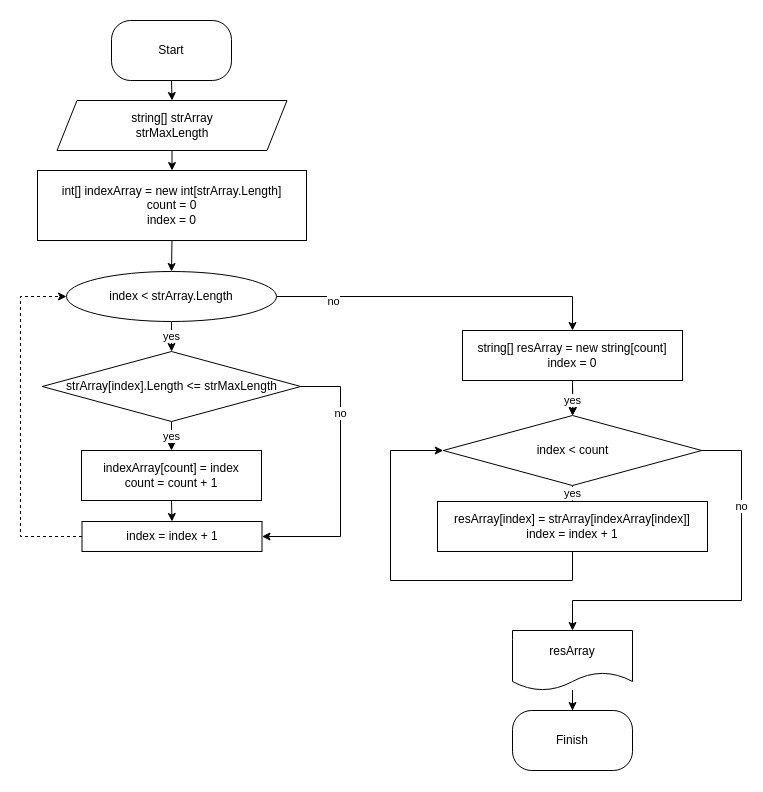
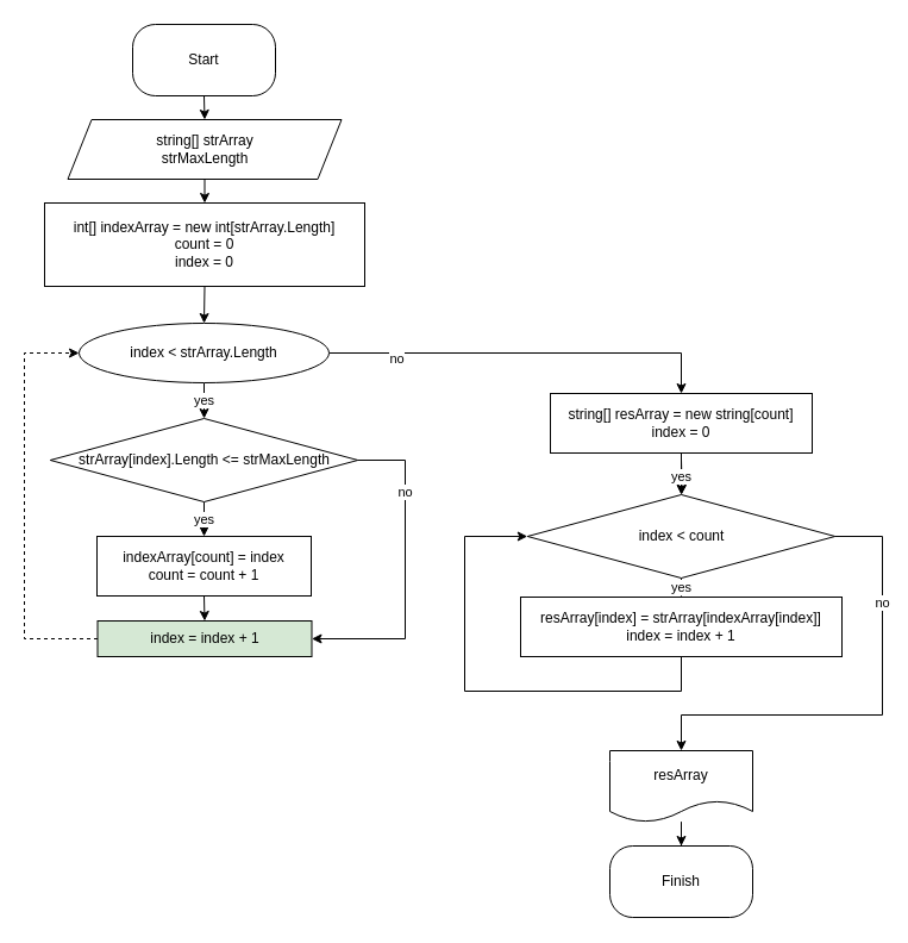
  <mxCell id="0" />
  <mxCell id="1" parent="0" />
  <mxCell id="2" style="edgeStyle=orthogonalEdgeStyle;rounded=0;orthogonalLoop=1;jettySize=auto;html=1;exitX=0.5;exitY=1;exitDx=0;exitDy=0;entryX=0.5;entryY=0;entryDx=0;entryDy=0;" edge="1" parent="1" source="3" target="12"><mxGeometry relative="1" as="geometry" /></mxCell>
  <mxCell id="3" value="Start" style="rounded=1;whiteSpace=wrap;html=1;arcSize=32;" vertex="1" parent="1"><mxGeometry x="111" y="20" width="120" height="60" as="geometry" /></mxCell>
  <mxCell id="4" style="edgeStyle=orthogonalEdgeStyle;rounded=0;orthogonalLoop=1;jettySize=auto;html=1;exitX=1;exitY=0.5;exitDx=0;exitDy=0;entryX=0.5;entryY=0;entryDx=0;entryDy=0;" edge="1" parent="1" source="14" target="22"><mxGeometry relative="1" as="geometry"><mxPoint x="510" y="330" as="targetPoint" /><mxPoint x="220" y="496" as="sourcePoint" /></mxGeometry></mxCell>
  <mxCell id="5" value="no" style="edgeLabel;html=1;align=center;verticalAlign=middle;resizable=0;points=[];" connectable="0" vertex="1" parent="4"><mxGeometry x="-0.659" y="-4" relative="1" as="geometry"><mxPoint as="offset" /></mxGeometry></mxCell>
  <mxCell id="6" style="edgeStyle=orthogonalEdgeStyle;rounded=0;orthogonalLoop=1;jettySize=auto;html=1;entryX=0.5;entryY=0;entryDx=0;entryDy=0;" edge="1" parent="1" source="7" target="8"><mxGeometry relative="1" as="geometry" /></mxCell>
  <mxCell id="7" value="resArray" style="shape=document;whiteSpace=wrap;html=1;boundedLbl=1;" vertex="1" parent="1"><mxGeometry x="512" y="630" width="120" height="60" as="geometry" /></mxCell>
  <mxCell id="8" value="Finish" style="rounded=1;whiteSpace=wrap;html=1;arcSize=32;" vertex="1" parent="1"><mxGeometry x="512" y="710" width="120" height="60" as="geometry" /></mxCell>
  <mxCell id="9" style="edgeStyle=orthogonalEdgeStyle;rounded=0;orthogonalLoop=1;jettySize=auto;html=1;exitX=0.5;exitY=1;exitDx=0;exitDy=0;entryX=0.5;entryY=0;entryDx=0;entryDy=0;" edge="1" parent="1" source="10" target="14"><mxGeometry relative="1" as="geometry"><mxPoint x="171" y="251" as="sourcePoint" /></mxGeometry></mxCell>
  <mxCell id="10" value="int[] indexArray = new int[strArray.Length]&lt;br&gt;count = 0&lt;br&gt;index = 0" style="rounded=0;whiteSpace=wrap;html=1;" vertex="1" parent="1"><mxGeometry x="37" y="170" width="269" height="70" as="geometry" /></mxCell>
  <mxCell id="11" style="edgeStyle=orthogonalEdgeStyle;rounded=0;orthogonalLoop=1;jettySize=auto;html=1;exitX=0.5;exitY=1;exitDx=0;exitDy=0;entryX=0.5;entryY=0;entryDx=0;entryDy=0;" edge="1" parent="1" source="12" target="10"><mxGeometry relative="1" as="geometry" /></mxCell>
  <mxCell id="12" value="string[] strArray&lt;br&gt;strMaxLength" style="shape=parallelogram;perimeter=parallelogramPerimeter;whiteSpace=wrap;html=1;fixedSize=1;" vertex="1" parent="1"><mxGeometry x="56.5" y="100" width="230" height="50" as="geometry" /></mxCell>
  <mxCell id="13" value="yes" style="edgeStyle=orthogonalEdgeStyle;rounded=0;orthogonalLoop=1;jettySize=auto;html=1;exitX=0.5;exitY=1;exitDx=0;exitDy=0;" edge="1" parent="1" source="14" target="20"><mxGeometry relative="1" as="geometry"><mxPoint x="250" y="331" as="targetPoint" /></mxGeometry></mxCell>
  <mxCell id="14" value="index &amp;lt; strArray.Length" style="ellipse;whiteSpace=wrap;html=1;" vertex="1" parent="1"><mxGeometry x="66" y="271" width="210" height="50" as="geometry" /></mxCell>
  <mxCell id="15" style="edgeStyle=orthogonalEdgeStyle;rounded=0;orthogonalLoop=1;jettySize=auto;html=1;exitX=0.5;exitY=1;exitDx=0;exitDy=0;entryX=0.5;entryY=0;entryDx=0;entryDy=0;" edge="1" parent="1" source="16" target="24"><mxGeometry relative="1" as="geometry" /></mxCell>
  <mxCell id="16" value="indexArray[count] = index&lt;br&gt;count = count + 1" style="rounded=0;whiteSpace=wrap;html=1;" vertex="1" parent="1"><mxGeometry x="81" y="450" width="180" height="50" as="geometry" /></mxCell>
  <mxCell id="17" value="yes" style="edgeStyle=orthogonalEdgeStyle;rounded=0;orthogonalLoop=1;jettySize=auto;html=1;exitX=0.5;exitY=1;exitDx=0;exitDy=0;entryX=0.5;entryY=0;entryDx=0;entryDy=0;" edge="1" parent="1" source="20" target="16"><mxGeometry relative="1" as="geometry" /></mxCell>
  <mxCell id="18" style="edgeStyle=orthogonalEdgeStyle;rounded=0;orthogonalLoop=1;jettySize=auto;html=1;exitX=1;exitY=0.5;exitDx=0;exitDy=0;entryX=1;entryY=0.5;entryDx=0;entryDy=0;" edge="1" parent="1" source="20" target="24"><mxGeometry relative="1" as="geometry"><Array as="points"><mxPoint x="340" y="386" /><mxPoint x="340" y="536" /></Array></mxGeometry></mxCell>
  <mxCell id="19" value="no" style="edgeLabel;html=1;align=center;verticalAlign=middle;resizable=0;points=[];" connectable="0" vertex="1" parent="18"><mxGeometry x="-0.509" y="-1" relative="1" as="geometry"><mxPoint as="offset" /></mxGeometry></mxCell>
  <mxCell id="20" value="strArray[index].Length &amp;lt;= strMaxLength" style="rhombus;whiteSpace=wrap;html=1;" vertex="1" parent="1"><mxGeometry x="41.75" y="351" width="258.5" height="70" as="geometry" /></mxCell>
  <mxCell id="21" value="" style="edgeStyle=orthogonalEdgeStyle;rounded=0;orthogonalLoop=1;jettySize=auto;html=1;" edge="1" parent="1" source="22" target="31"><mxGeometry relative="1" as="geometry" /></mxCell>
  <mxCell id="22" value="string[] resArray = new string[count]&lt;br&gt;index = 0" style="rounded=0;whiteSpace=wrap;html=1;" vertex="1" parent="1"><mxGeometry x="462" y="330" width="220" height="50" as="geometry" /></mxCell>
  <mxCell id="23" style="edgeStyle=orthogonalEdgeStyle;rounded=0;orthogonalLoop=1;jettySize=auto;html=1;exitX=0;exitY=0.5;exitDx=0;exitDy=0;entryX=0;entryY=0.5;entryDx=0;entryDy=0;dashed=1;" edge="1" parent="1" source="24" target="14"><mxGeometry relative="1" as="geometry"><Array as="points"><mxPoint x="20" y="536" /><mxPoint x="20" y="296" /></Array></mxGeometry></mxCell>
- <mxCell id="24" value="index = index + 1" style="rounded=0;whiteSpace=wrap;html=1;" vertex="1" parent="1"><mxGeometry x="81.5" y="521" width="180" height="30" as="geometry" /></mxCell>
+ <mxCell id="24" value="index = index + 1" style="rounded=0;whiteSpace=wrap;html=1;fillColor=#d5e8d4;" vertex="1" parent="1"><mxGeometry x="81.5" y="521" width="180" height="30" as="geometry" /></mxCell>
  <mxCell id="25" value="yes" style="edgeStyle=orthogonalEdgeStyle;rounded=0;orthogonalLoop=1;jettySize=auto;html=1;exitX=0.5;exitY=1;exitDx=0;exitDy=0;" edge="1" parent="1" target="31"><mxGeometry relative="1" as="geometry"><mxPoint x="651" y="395" as="targetPoint" /><mxPoint x="572" y="385" as="sourcePoint" /></mxGeometry></mxCell>
  <mxCell id="26" style="edgeStyle=orthogonalEdgeStyle;rounded=0;orthogonalLoop=1;jettySize=auto;html=1;exitX=0.5;exitY=1;exitDx=0;exitDy=0;entryX=0;entryY=0.5;entryDx=0;entryDy=0;" edge="1" parent="1" source="27" target="31"><mxGeometry relative="1" as="geometry"><mxPoint x="440" y="570" as="targetPoint" /><Array as="points"><mxPoint x="572" y="580" /><mxPoint x="390" y="580" /><mxPoint x="390" y="450" /></Array></mxGeometry></mxCell>
  <mxCell id="27" value="resArray[index] = strArray[indexArray[index]]&lt;br&gt;index = index + 1" style="rounded=0;whiteSpace=wrap;html=1;" vertex="1" parent="1"><mxGeometry x="437" y="501" width="270" height="50" as="geometry" /></mxCell>
  <mxCell id="28" value="yes" style="edgeStyle=orthogonalEdgeStyle;rounded=0;orthogonalLoop=1;jettySize=auto;html=1;exitX=0.5;exitY=1;exitDx=0;exitDy=0;entryX=0.5;entryY=0;entryDx=0;entryDy=0;" edge="1" parent="1" source="31" target="27"><mxGeometry relative="1" as="geometry" /></mxCell>
  <mxCell id="29" style="edgeStyle=orthogonalEdgeStyle;rounded=0;orthogonalLoop=1;jettySize=auto;html=1;exitX=1;exitY=0.5;exitDx=0;exitDy=0;entryX=0.5;entryY=0;entryDx=0;entryDy=0;" edge="1" parent="1" source="31" target="7"><mxGeometry relative="1" as="geometry"><mxPoint x="662.5" y="600" as="targetPoint" /><Array as="points"><mxPoint x="741" y="450" /><mxPoint x="741" y="600" /><mxPoint x="572" y="600" /></Array></mxGeometry></mxCell>
  <mxCell id="30" value="no" style="edgeLabel;html=1;align=center;verticalAlign=middle;resizable=0;points=[];" connectable="0" vertex="1" parent="29"><mxGeometry x="-0.509" y="-1" relative="1" as="geometry"><mxPoint as="offset" /></mxGeometry></mxCell>
  <mxCell id="31" value="index &amp;lt; count" style="rhombus;whiteSpace=wrap;html=1;" vertex="1" parent="1"><mxGeometry x="442.75" y="415" width="258.5" height="70" as="geometry" /></mxCell>
